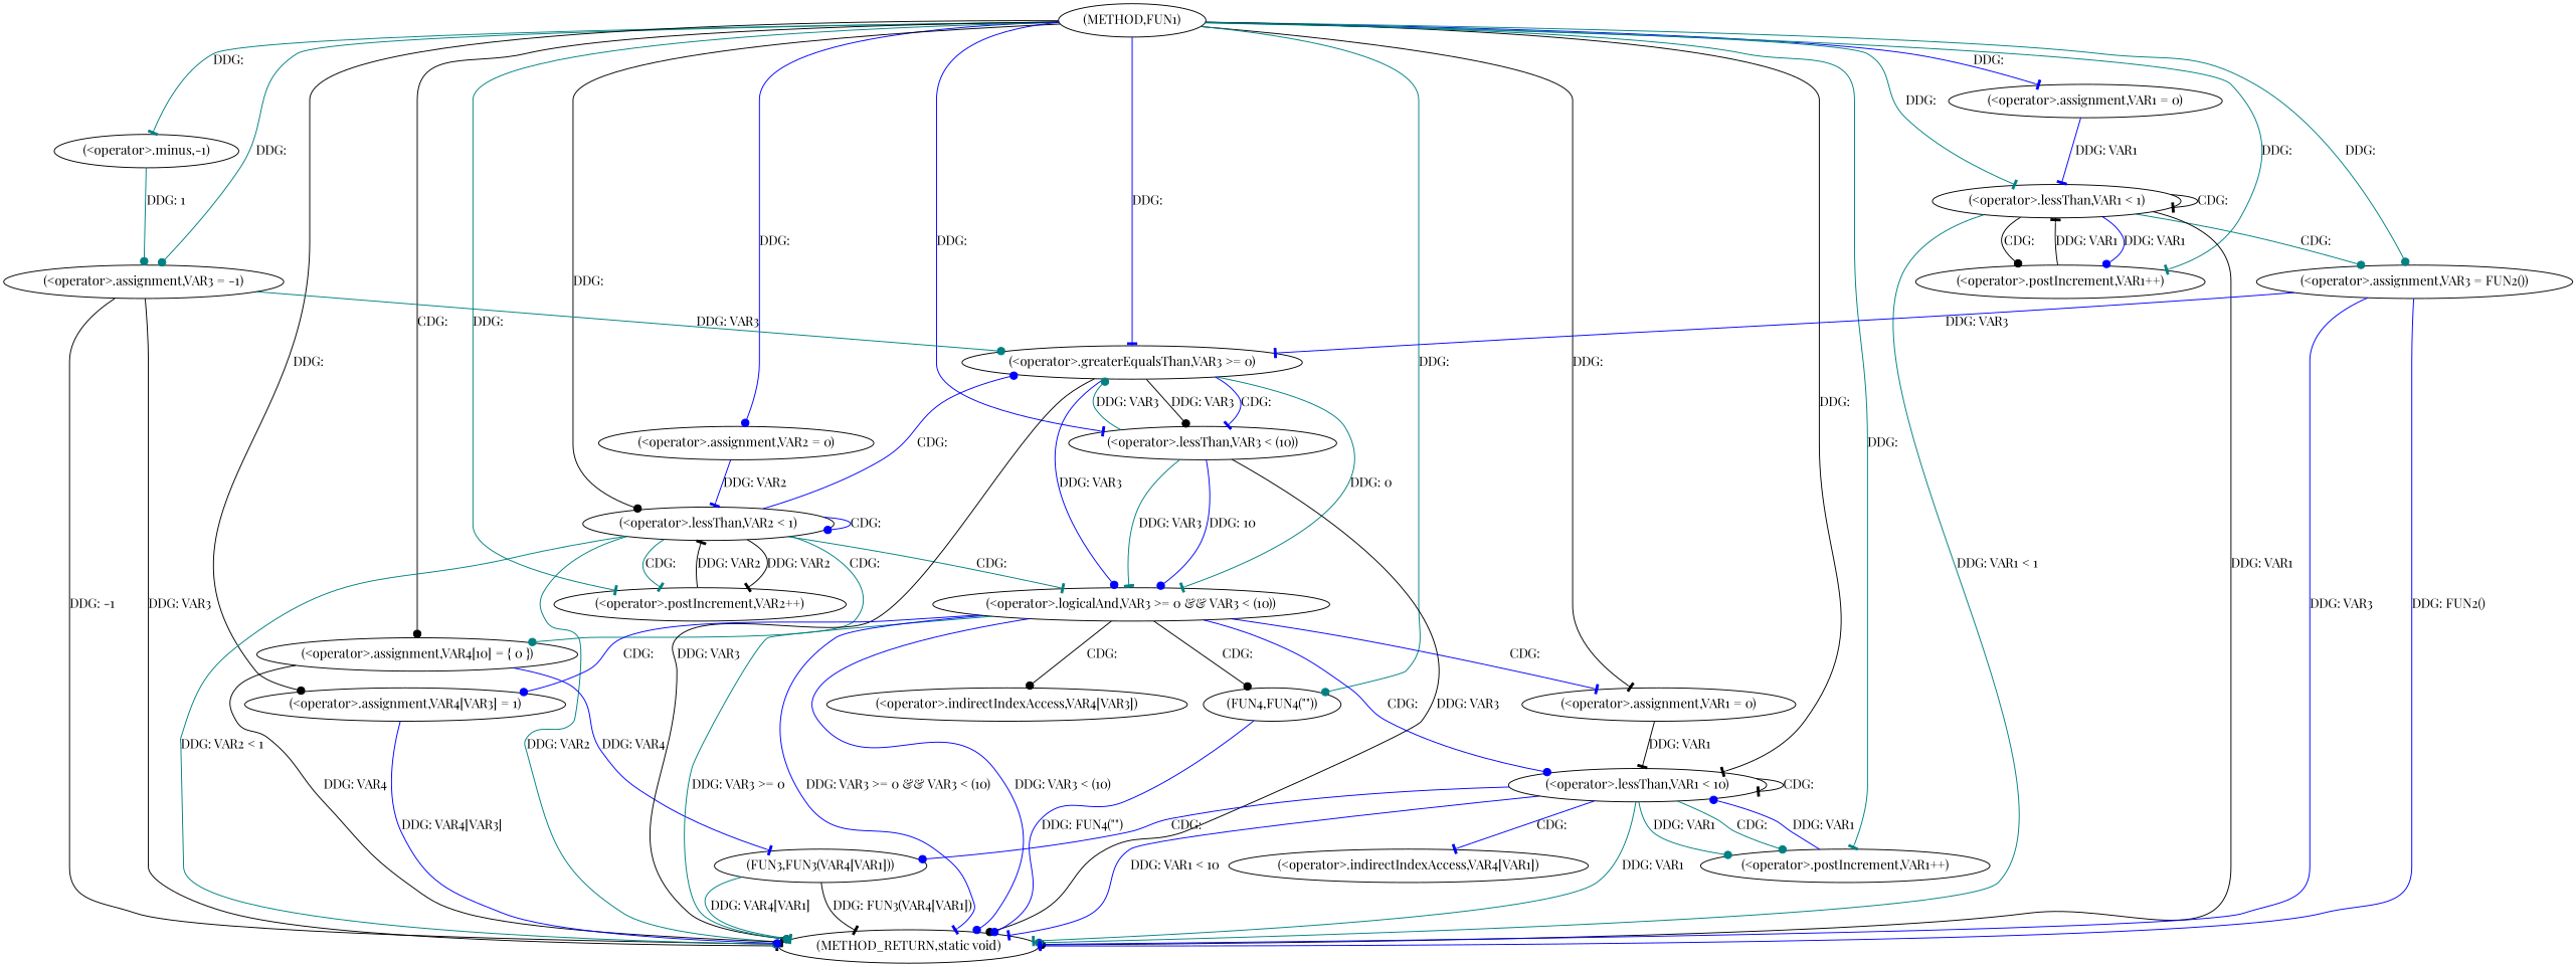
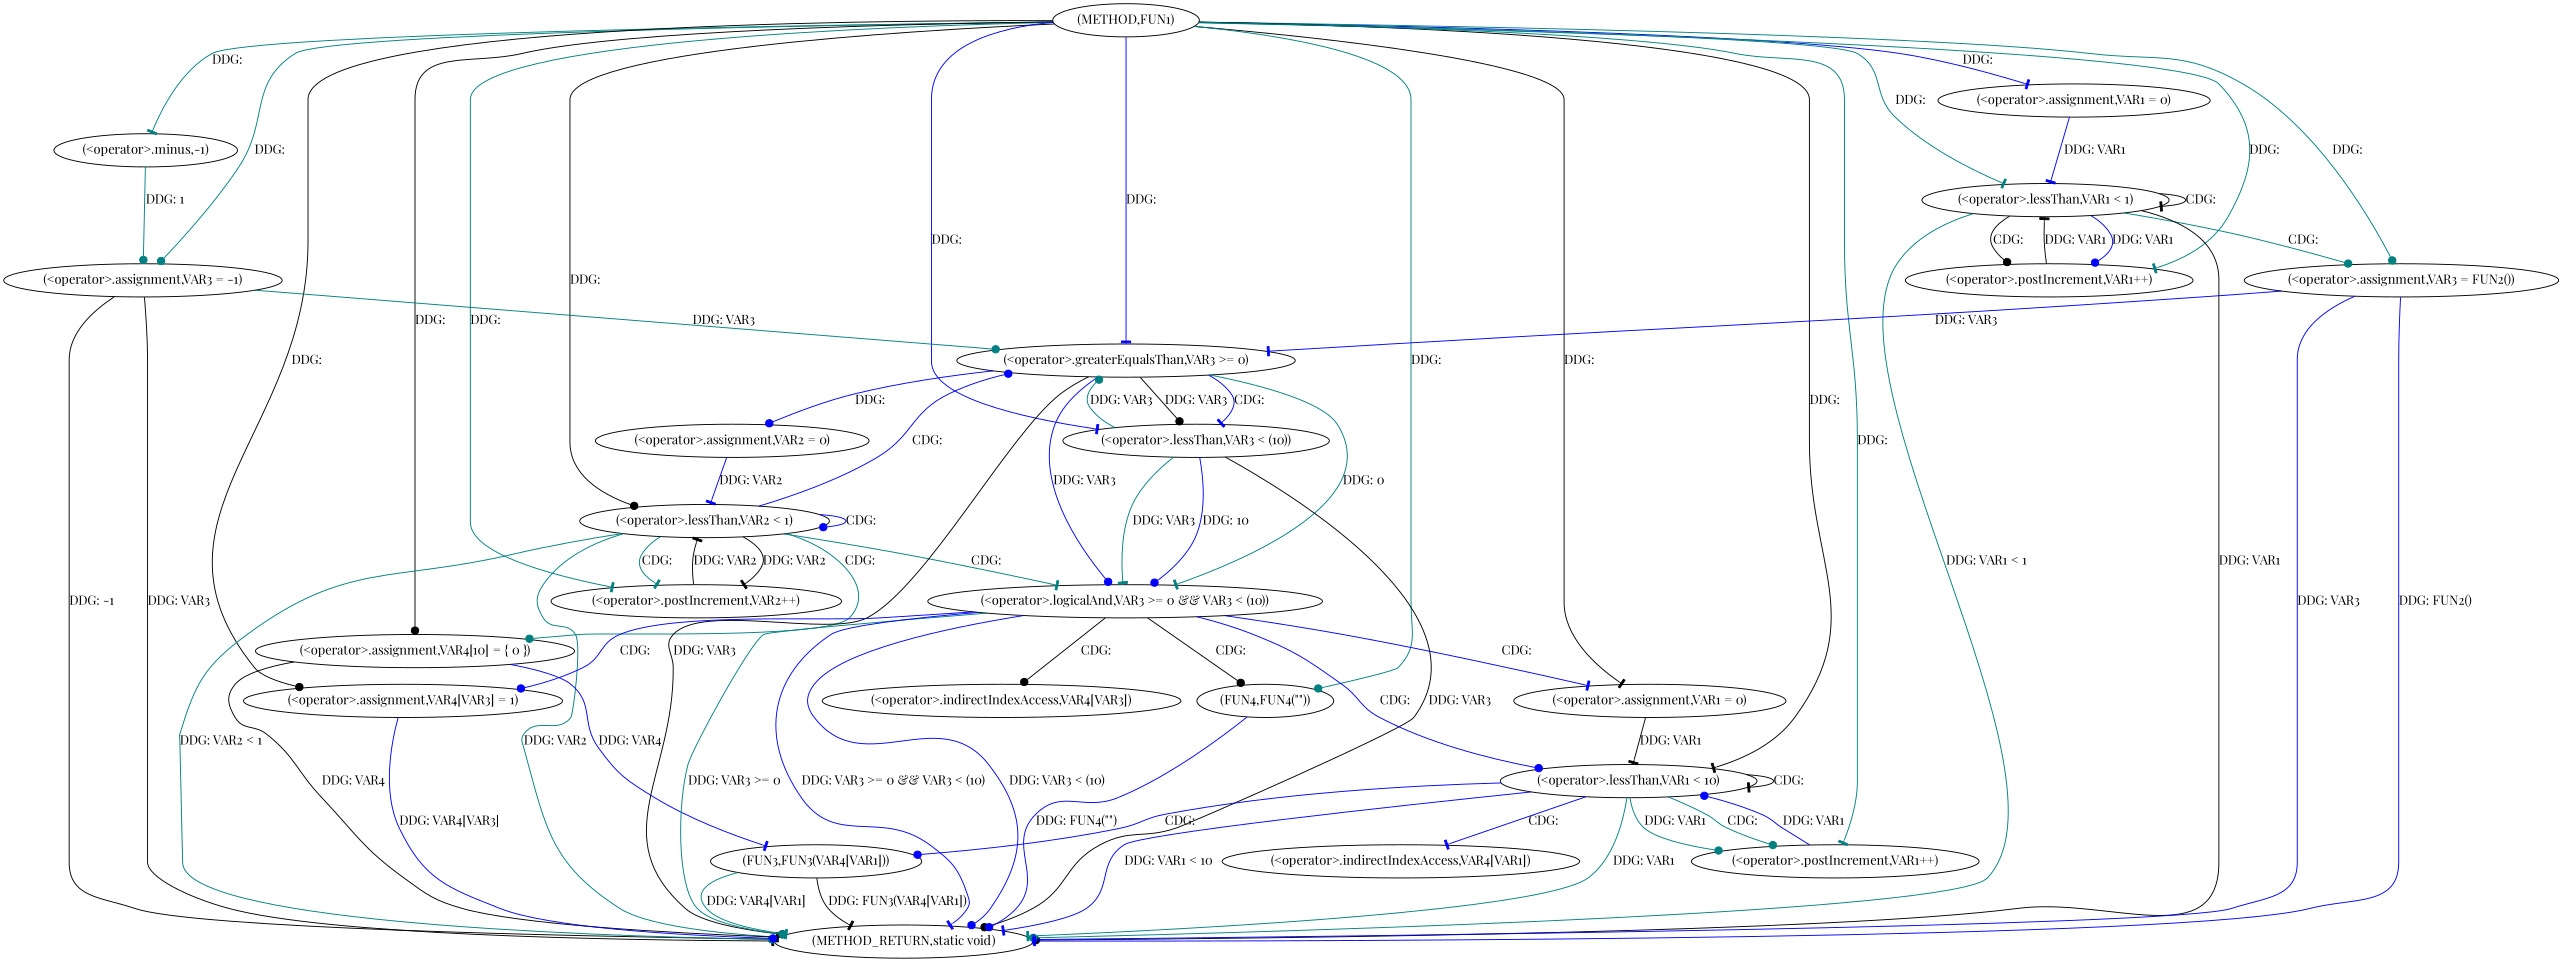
  digraph {
    fontname="Playfair Display"
    node [fontname="Playfair Display"]
    edge [arrowhead=dot color=blue fontname="Playfair Display"]
    n1 [label="(METHOD,FUN1)"]
    n2 [label="(<operator>.assignment,VAR3 = -1)"]
    n3 [label="(<operator>.minus,-1)"]
    n4 [label="(<operator>.assignment,VAR1 = 0)"]
    n5 [label="(<operator>.lessThan,VAR1 < 1)"]
    n6 [label="(<operator>.postIncrement,VAR1++)"]
    n7 [label="(<operator>.assignment,VAR3 = FUN2())"]
    n8 [label="(<operator>.assignment,VAR2 = 0)"]
    n9 [label="(<operator>.lessThan,VAR2 < 1)"]
    n10 [label="(<operator>.postIncrement,VAR2++)"]
    n11 [label="(<operator>.assignment,VAR4[10] = { 0 })"]
    n12 [label="(<operator>.greaterEqualsThan,VAR3 >= 0)"]
    n13 [label="(<operator>.lessThan,VAR3 < (10))"]
    n14 [label="(<operator>.assignment,VAR4[VAR3] = 1)"]
    n15 [label="(<operator>.assignment,VAR1 = 0)"]
    n16 [label="(<operator>.lessThan,VAR1 < 10)"]
    n17 [label="(<operator>.postIncrement,VAR1++)"]
    n18 [label="(FUN4,FUN4(\"\"))"]
    n19 [label="(METHOD_RETURN,static void)"]
    n20 [label="(<operator>.logicalAnd,VAR3 >= 0 && VAR3 < (10))"]
    n21 [label="(FUN3,FUN3(VAR4[VAR1]))"]
    n22 [label="(<operator>.indirectIndexAccess,VAR4[VAR1])"]
    n23 [label="(<operator>.indirectIndexAccess,VAR4[VAR3])"]
    n1 -> n2 [color=teal label="DDG: "]
    n1 -> n3 [arrowhead=tee color=teal label="DDG: "]
    n1 -> n4 [arrowhead=tee label="DDG: "]
    n1 -> n5 [arrowhead=tee color=teal label="DDG: "]
    n1 -> n6 [arrowhead=tee color=teal label="DDG: "]
    n1 -> n7 [color=teal label="DDG: "]
-   n1 -> n8 [label="DDG: "]
+   n12 -> n8 [label="DDG: "]
    n1 -> n9 [color=black label="DDG: "]
    n1 -> n10 [arrowhead=tee color=teal label="DDG: "]
-   n1 -> n11 [color=black label="CDG: "]
+   n1 -> n11 [color=black label="DDG: "]
    n1 -> n12 [arrowhead=tee label="DDG: "]
    n1 -> n13 [arrowhead=tee label="DDG: "]
    n1 -> n14 [color=black label="DDG: "]
    n1 -> n15 [arrowhead=tee color=black label="DDG: "]
    n1 -> n16 [arrowhead=tee color=black label="DDG: "]
    n1 -> n17 [arrowhead=tee color=teal label="DDG: "]
    n1 -> n18 [color=teal label="DDG: "]
    n2 -> n12 [color=teal label="DDG: VAR3"]
    n2 -> n19 [color=black label="DDG: -1"]
    n2 -> n19 [arrowhead=tee color=black label="DDG: VAR3"]
    n3 -> n2 [color=teal label="DDG: 1"]
    n4 -> n5 [arrowhead=tee label="DDG: VAR1"]
    n5 -> n5 [arrowhead=tee color=black label="CDG: "]
    n5 -> n6 [label="DDG: VAR1"]
    n5 -> n6 [color=black label="CDG: "]
    n5 -> n7 [color=teal label="CDG: "]
    n5 -> n19 [color=black label="DDG: VAR1"]
    n5 -> n19 [color=teal label="DDG: VAR1 < 1"]
    n6 -> n5 [arrowhead=tee color=black label="DDG: VAR1"]
    n7 -> n12 [arrowhead=tee label="DDG: VAR3"]
    n7 -> n19 [arrowhead=tee label="DDG: FUN2()"]
    n7 -> n19 [arrowhead=tee label="DDG: VAR3"]
    n8 -> n9 [arrowhead=tee label="DDG: VAR2"]
    n9 -> n9 [label="CDG: "]
    n9 -> n10 [arrowhead=tee color=black label="DDG: VAR2"]
    n9 -> n10 [arrowhead=tee color=teal label="CDG: "]
    n9 -> n11 [color=teal label="CDG: "]
    n9 -> n12 [label="CDG: "]
    n9 -> n19 [color=teal label="DDG: VAR2 < 1"]
    n9 -> n19 [arrowhead=tee color=teal label="DDG: VAR2"]
    n9 -> n20 [arrowhead=tee color=teal label="CDG: "]
    n10 -> n9 [arrowhead=tee color=black label="DDG: VAR2"]
    n11 -> n19 [arrowhead=tee color=black label="DDG: VAR4"]
    n11 -> n21 [arrowhead=tee label="DDG: VAR4"]
    n12 -> n13 [color=black label="DDG: VAR3"]
    n12 -> n13 [arrowhead=tee label="CDG: "]
    n12 -> n19 [color=black label="DDG: VAR3"]
    n12 -> n20 [label="DDG: VAR3"]
    n12 -> n20 [arrowhead=tee color=teal label="DDG: 0"]
    n13 -> n12 [color=teal label="DDG: VAR3"]
    n13 -> n19 [color=black label="DDG: VAR3"]
    n13 -> n20 [arrowhead=tee color=teal label="DDG: VAR3"]
    n13 -> n20 [label="DDG: 10"]
    n14 -> n19 [label="DDG: VAR4[VAR3]"]
    n15 -> n16 [arrowhead=tee color=black label="DDG: VAR1"]
    n16 -> n16 [arrowhead=tee color=black label="CDG: "]
    n16 -> n17 [color=teal label="DDG: VAR1"]
    n16 -> n17 [color=teal label="CDG: "]
    n16 -> n19 [arrowhead=tee label="DDG: VAR1 < 10"]
    n16 -> n19 [arrowhead=tee color=teal label="DDG: VAR1"]
    n16 -> n21 [label="CDG: "]
    n16 -> n22 [arrowhead=tee label="CDG: "]
    n17 -> n16 [label="DDG: VAR1"]
    n18 -> n19 [label="DDG: FUN4(\"\")"]
    n20 -> n14 [label="CDG: "]
    n20 -> n15 [arrowhead=tee label="CDG: "]
    n20 -> n16 [label="CDG: "]
    n20 -> n18 [color=black label="CDG: "]
    n20 -> n19 [label="DDG: VAR3 < (10)"]
    n20 -> n19 [color=teal label="DDG: VAR3 >= 0"]
    n20 -> n19 [arrowhead=tee label="DDG: VAR3 >= 0 && VAR3 < (10)"]
    n20 -> n23 [color=black label="CDG: "]
    n21 -> n19 [arrowhead=tee color=teal label="DDG: VAR4[VAR1]"]
    n21 -> n19 [arrowhead=tee color=black label="DDG: FUN3(VAR4[VAR1])"]
  }
